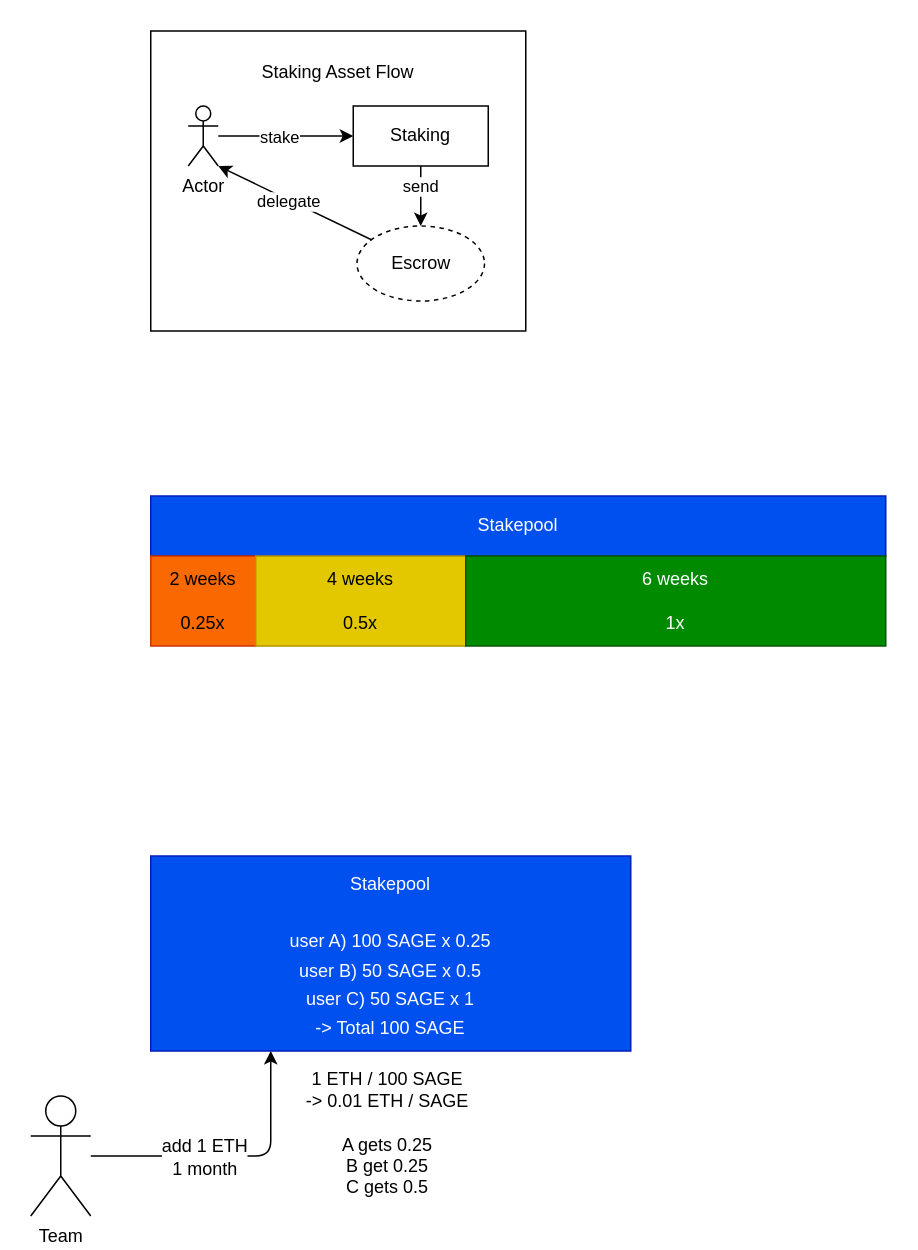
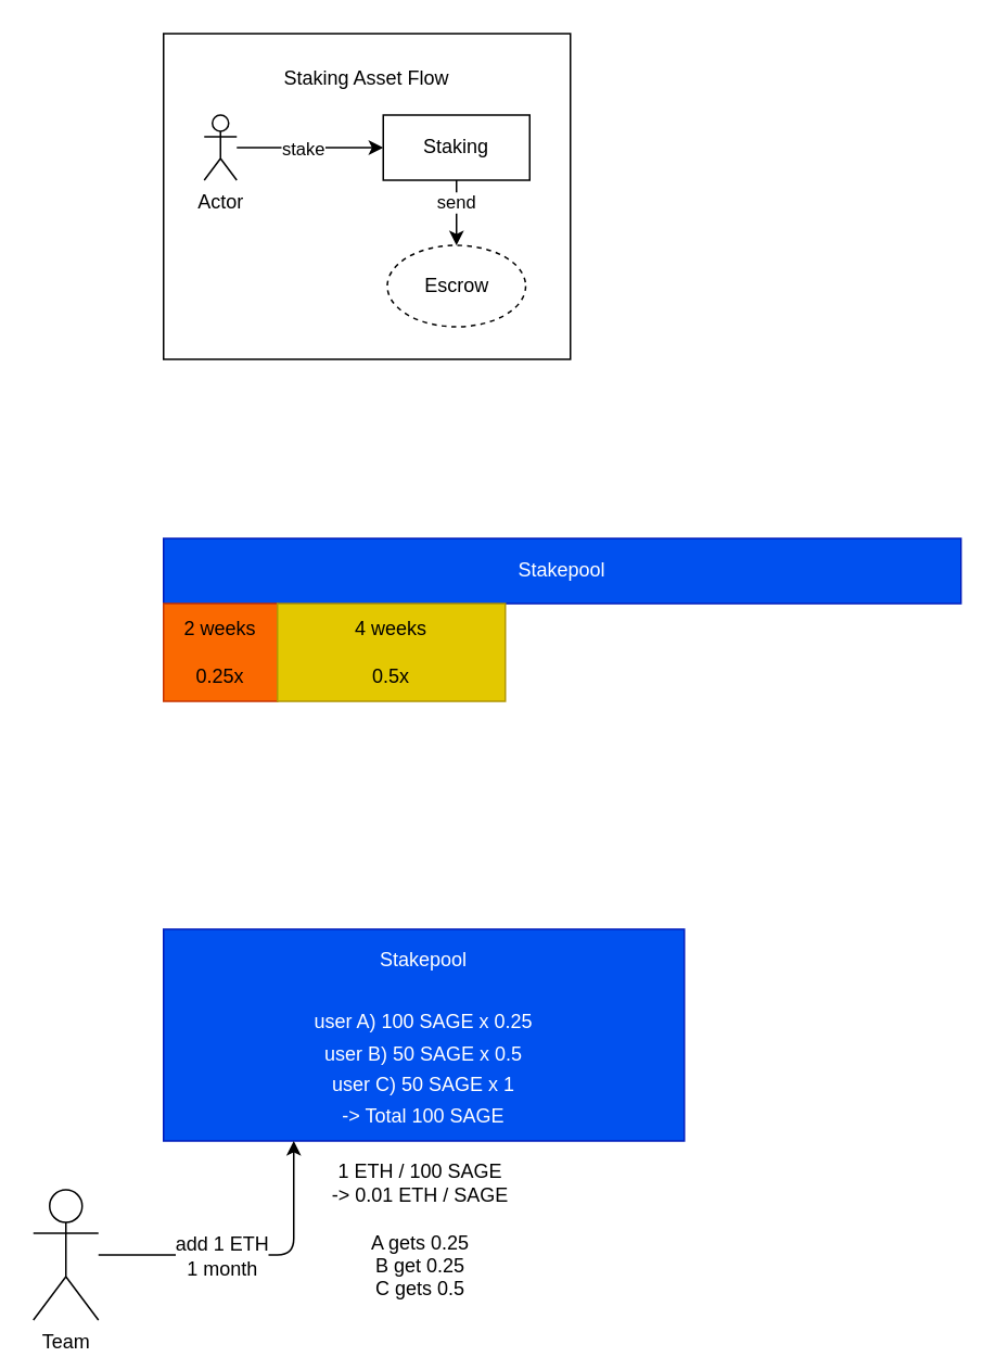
  <mxCell id="0" />
  <mxCell id="1" parent="0" />
  <mxCell id="2" value="Stakepool" style="rounded=0;whiteSpace=wrap;html=1;fillColor=#0050ef;fontColor=#ffffff;strokeColor=#001DBC;" parent="1" vertex="1"><mxGeometry x="100" y="330" width="490" height="40" as="geometry" /></mxCell>
  <mxCell id="3" value="2 weeks&lt;br&gt;&lt;br&gt;0.25x" style="rounded=0;whiteSpace=wrap;html=1;fillColor=#fa6800;fontColor=#000000;strokeColor=#C73500;" parent="1" vertex="1"><mxGeometry x="100" y="370" width="70" height="60" as="geometry" /></mxCell>
  <mxCell id="4" value="4 weeks&lt;br&gt;&lt;br&gt;0.5x" style="rounded=0;whiteSpace=wrap;html=1;fillColor=#e3c800;strokeColor=#B09500;fontColor=#000000;" parent="1" vertex="1"><mxGeometry x="170" y="370" width="140" height="60" as="geometry" /></mxCell>
- <mxCell id="5" value="6 weeks&lt;br&gt;&lt;br&gt;1x" style="rounded=0;whiteSpace=wrap;html=1;fillColor=#008a00;fontColor=#ffffff;strokeColor=#005700;" parent="1" vertex="1"><mxGeometry x="310" y="370" width="280" height="60" as="geometry" /></mxCell>
  <mxCell id="6" value="Staking Asset Flow&lt;br&gt;&lt;br&gt;&lt;br&gt;&lt;br&gt;&lt;br&gt;&lt;br&gt;&lt;br&gt;&lt;br&gt;&lt;br style=&quot;font-size: 16px;&quot;&gt;&lt;font size=&quot;1&quot;&gt;&lt;br&gt;&lt;/font&gt;&lt;br style=&quot;font-size: 16px;&quot;&gt;" style="rounded=0;whiteSpace=wrap;html=1;" parent="1" vertex="1"><mxGeometry x="100" y="20" width="250" height="200" as="geometry" /></mxCell>
  <mxCell id="7" style="edgeStyle=none;html=1;entryX=0;entryY=0.5;entryDx=0;entryDy=0;" parent="1" source="9" target="12" edge="1"><mxGeometry relative="1" as="geometry" /></mxCell>
  <mxCell id="8" value="stake" style="edgeLabel;html=1;align=center;verticalAlign=middle;resizable=0;points=[];" parent="7" vertex="1" connectable="0"><mxGeometry x="-0.116" y="-2" relative="1" as="geometry"><mxPoint y="-2" as="offset" /></mxGeometry></mxCell>
  <mxCell id="9" value="Actor" style="shape=umlActor;verticalLabelPosition=bottom;verticalAlign=top;html=1;outlineConnect=0;" parent="1" vertex="1"><mxGeometry x="125" y="70" width="20" height="40" as="geometry" /></mxCell>
  <mxCell id="10" style="edgeStyle=none;html=1;entryX=0.5;entryY=0;entryDx=0;entryDy=0;" parent="1" source="12" target="15" edge="1"><mxGeometry relative="1" as="geometry" /></mxCell>
  <mxCell id="11" value="send" style="edgeLabel;html=1;align=center;verticalAlign=middle;resizable=0;points=[];" parent="10" vertex="1" connectable="0"><mxGeometry x="-0.343" y="-1" relative="1" as="geometry"><mxPoint as="offset" /></mxGeometry></mxCell>
  <mxCell id="12" value="Staking" style="rounded=0;whiteSpace=wrap;html=1;" parent="1" vertex="1"><mxGeometry x="235" y="70" width="90" height="40" as="geometry" /></mxCell>
- <mxCell id="13" style="edgeStyle=none;html=1;entryX=1;entryY=1;entryDx=0;entryDy=0;entryPerimeter=0;" parent="1" source="15" target="9" edge="1"><mxGeometry relative="1" as="geometry" /></mxCell>
- <mxCell id="14" value="delegate" style="edgeLabel;html=1;align=center;verticalAlign=middle;resizable=0;points=[];" parent="13" vertex="1" connectable="0"><mxGeometry x="0.416" y="2" relative="1" as="geometry"><mxPoint x="17" y="7" as="offset" /></mxGeometry></mxCell>
  <mxCell id="15" value="Escrow" style="ellipse;whiteSpace=wrap;html=1;dashed=1;" parent="1" vertex="1"><mxGeometry x="237.5" y="150" width="85" height="50" as="geometry" /></mxCell>
  <mxCell id="16" value="&lt;font style=&quot;font-size: 12px;&quot;&gt;Stakepool&lt;br&gt;&lt;br&gt;user A) 100 SAGE x 0.25&lt;br&gt;user B) 50 SAGE x 0.5&lt;br&gt;user C) 50 SAGE x 1&lt;br&gt;-&amp;gt; Total 100 SAGE&lt;br&gt;&lt;/font&gt;" style="rounded=0;whiteSpace=wrap;html=1;fontSize=16;fillColor=#0050ef;strokeColor=#001DBC;fontColor=#ffffff;" parent="1" vertex="1"><mxGeometry x="100" y="570" width="320" height="130" as="geometry" /></mxCell>
  <mxCell id="17" style="edgeStyle=orthogonalEdgeStyle;html=1;entryX=0.25;entryY=1;entryDx=0;entryDy=0;fontSize=12;" parent="1" source="19" target="16" edge="1"><mxGeometry relative="1" as="geometry" /></mxCell>
  <mxCell id="18" value="add 1 ETH&lt;br&gt;1 month" style="edgeLabel;html=1;align=center;verticalAlign=middle;resizable=0;points=[];fontSize=12;" parent="17" vertex="1" connectable="0"><mxGeometry x="-0.258" y="2" relative="1" as="geometry"><mxPoint x="5" y="2" as="offset" /></mxGeometry></mxCell>
  <mxCell id="19" value="Team" style="shape=umlActor;verticalLabelPosition=bottom;verticalAlign=top;html=1;outlineConnect=0;fontSize=12;" parent="1" vertex="1"><mxGeometry x="20" y="730" width="40" height="80" as="geometry" /></mxCell>
  <mxCell id="20" value="1 ETH / 100 SAGE&lt;br&gt;-&amp;gt; 0.01 ETH / SAGE&lt;br&gt;&lt;br&gt;A gets 0.25&lt;br&gt;B get 0.25&lt;br&gt;C gets 0.5" style="text;html=1;strokeColor=none;fillColor=none;align=center;verticalAlign=middle;whiteSpace=wrap;rounded=0;fontSize=12;" parent="1" vertex="1"><mxGeometry x="192.5" y="740" width="130" height="30" as="geometry" /></mxCell>
